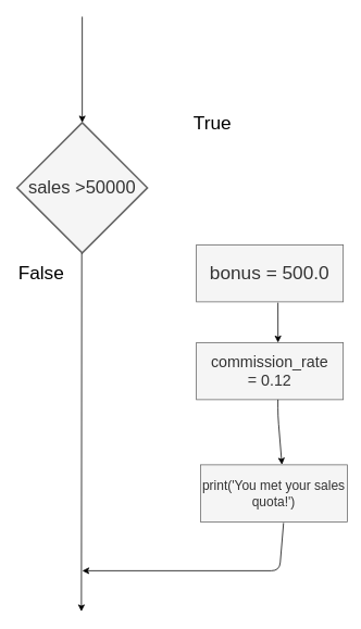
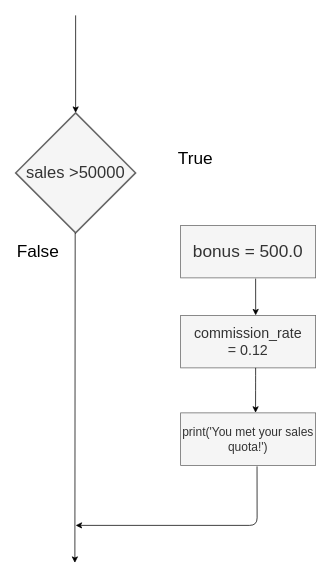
  <mxCell id="0" />
  <mxCell id="1" parent="0" />
  <mxCell id="2" value="" style="endArrow=classic;html=1;" edge="1" parent="1"><mxGeometry width="50" height="50" relative="1" as="geometry"><mxPoint x="100" y="20" as="sourcePoint" /><mxPoint x="100" y="150" as="targetPoint" /></mxGeometry></mxCell>
  <mxCell id="3" value="&lt;font style=&quot;font-size: 22px&quot;&gt;sales &amp;gt;50000&lt;/font&gt;" style="strokeWidth=2;html=1;shape=mxgraph.flowchart.decision;whiteSpace=wrap;fillColor=#f5f5f5;strokeColor=#666666;fontColor=#333333;" vertex="1" parent="1"><mxGeometry x="20" y="150" width="160" height="160" as="geometry" /></mxCell>
  <mxCell id="4" value="" style="endArrow=classic;html=1;" edge="1" parent="1"><mxGeometry width="50" height="50" relative="1" as="geometry"><mxPoint x="99.41" y="310" as="sourcePoint" /><mxPoint x="99" y="750" as="targetPoint" /></mxGeometry></mxCell>
  <mxCell id="5" value="&lt;font style=&quot;font-size: 23px&quot;&gt;bonus = 500.0&lt;/font&gt;" style="rounded=0;whiteSpace=wrap;html=1;fillColor=#f5f5f5;strokeColor=#666666;fontColor=#333333;" vertex="1" parent="1"><mxGeometry x="240" y="300" width="180" height="70" as="geometry" /></mxCell>
  <mxCell id="6" value="&lt;font style=&quot;font-size: 19px&quot;&gt;commission_rate&lt;br&gt;= 0.12&lt;/font&gt;" style="rounded=0;whiteSpace=wrap;html=1;fillColor=#f5f5f5;strokeColor=#666666;fontColor=#333333;" vertex="1" parent="1"><mxGeometry x="240" y="420" width="180" height="70" as="geometry" /></mxCell>
- <mxCell id="7" value="&lt;font style=&quot;font-size: 16px&quot;&gt;print('You met your sales quota!')&lt;/font&gt;" style="rounded=0;whiteSpace=wrap;html=1;fillColor=#f5f5f5;strokeColor=#666666;fontColor=#333333;" vertex="1" parent="1"><mxGeometry x="245" y="570" width="180" height="70" as="geometry" /></mxCell>
+ <mxCell id="7" value="&lt;font style=&quot;font-size: 16px&quot;&gt;print('You met your sales quota!')&lt;/font&gt;" style="rounded=0;whiteSpace=wrap;html=1;fillColor=#f5f5f5;strokeColor=#666666;fontColor=#333333;" vertex="1" parent="1"><mxGeometry x="240" y="550" width="180" height="70" as="geometry" /></mxCell>
  <mxCell id="8" value="" style="endArrow=classic;html=1;entryX=0.556;entryY=0;entryDx=0;entryDy=0;entryPerimeter=0;" edge="1" parent="1" target="6"><mxGeometry width="50" height="50" relative="1" as="geometry"><mxPoint x="340" y="371" as="sourcePoint" /><mxPoint x="270" y="370" as="targetPoint" /></mxGeometry></mxCell>
  <mxCell id="9" value="" style="endArrow=classic;html=1;entryX=0.555;entryY=-0.003;entryDx=0;entryDy=0;entryPerimeter=0;" edge="1" parent="1" target="7"><mxGeometry width="50" height="50" relative="1" as="geometry"><mxPoint x="340" y="490" as="sourcePoint" /><mxPoint x="350.08" y="430" as="targetPoint" /><Array as="points"><mxPoint x="340" y="510" /></Array></mxGeometry></mxCell>
  <mxCell id="10" value="" style="endArrow=classic;html=1;exitX=0.566;exitY=1.019;exitDx=0;exitDy=0;exitPerimeter=0;" edge="1" parent="1" source="7"><mxGeometry width="50" height="50" relative="1" as="geometry"><mxPoint x="350" y="700" as="sourcePoint" /><mxPoint x="100" y="700" as="targetPoint" /><Array as="points"><mxPoint x="342" y="700" /></Array></mxGeometry></mxCell>
  <mxCell id="11" value="&lt;font style=&quot;font-size: 23px&quot;&gt;False&lt;/font&gt;" style="text;html=1;strokeColor=none;fillColor=none;align=center;verticalAlign=middle;whiteSpace=wrap;rounded=0;" vertex="1" parent="1"><mxGeometry x="30" y="325" width="40" height="20" as="geometry" /></mxCell>
- <mxCell id="12" value="&lt;span style=&quot;font-size: 23px&quot;&gt;True&lt;/span&gt;" style="text;html=1;strokeColor=none;fillColor=none;align=center;verticalAlign=middle;whiteSpace=wrap;rounded=0;" vertex="1" parent="1"><mxGeometry x="240" y="140" width="40" height="20" as="geometry" /></mxCell>
+ <mxCell id="12" value="&lt;span style=&quot;font-size: 23px&quot;&gt;True&lt;/span&gt;" style="text;html=1;strokeColor=none;fillColor=none;align=center;verticalAlign=middle;whiteSpace=wrap;rounded=0;" vertex="1" parent="1"><mxGeometry x="240" y="200" width="40" height="20" as="geometry" /></mxCell>
